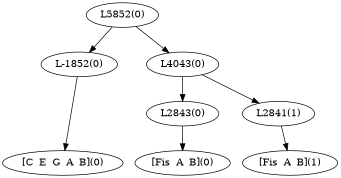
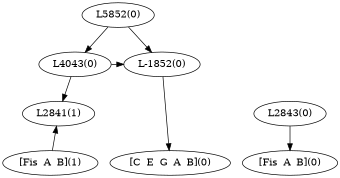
  digraph {
    n1 [label="L5852(0)"]
    "L-1852(0)"
    "L4043(0)"
    "L2843(0)"
    n5 [label="L2841(1)"]
    "[C  E  G  A  B](0)"
    "[Fis  A  B](0)"
    "[Fis  A  B](1)"
    subgraph sub_1 {
      rank=min
      n1
    }
    subgraph sub_2 {
      rank=same
      "L-1852(0)"
      "L4043(0)"
    }
    subgraph sub_3 {
      rank=same
      "L2843(0)"
      n5
    }
    subgraph sub_4 {
      rank=max
      "[C  E  G  A  B](0)"
      "[Fis  A  B](0)"
      "[Fis  A  B](1)"
    }
    n1 -> "L-1852(0)"
    n1 -> "L4043(0)"
    "L-1852(0)" -> "[C  E  G  A  B](0)"
-   "L4043(0)" -> "L2843(0)"
+   "L4043(0)" -> "L-1852(0)"
    "L4043(0)" -> n5
    "L2843(0)" -> "[Fis  A  B](0)"
-   n5 -> "[Fis  A  B](1)"
+   "[Fis  A  B](1)" -> n5
  }
